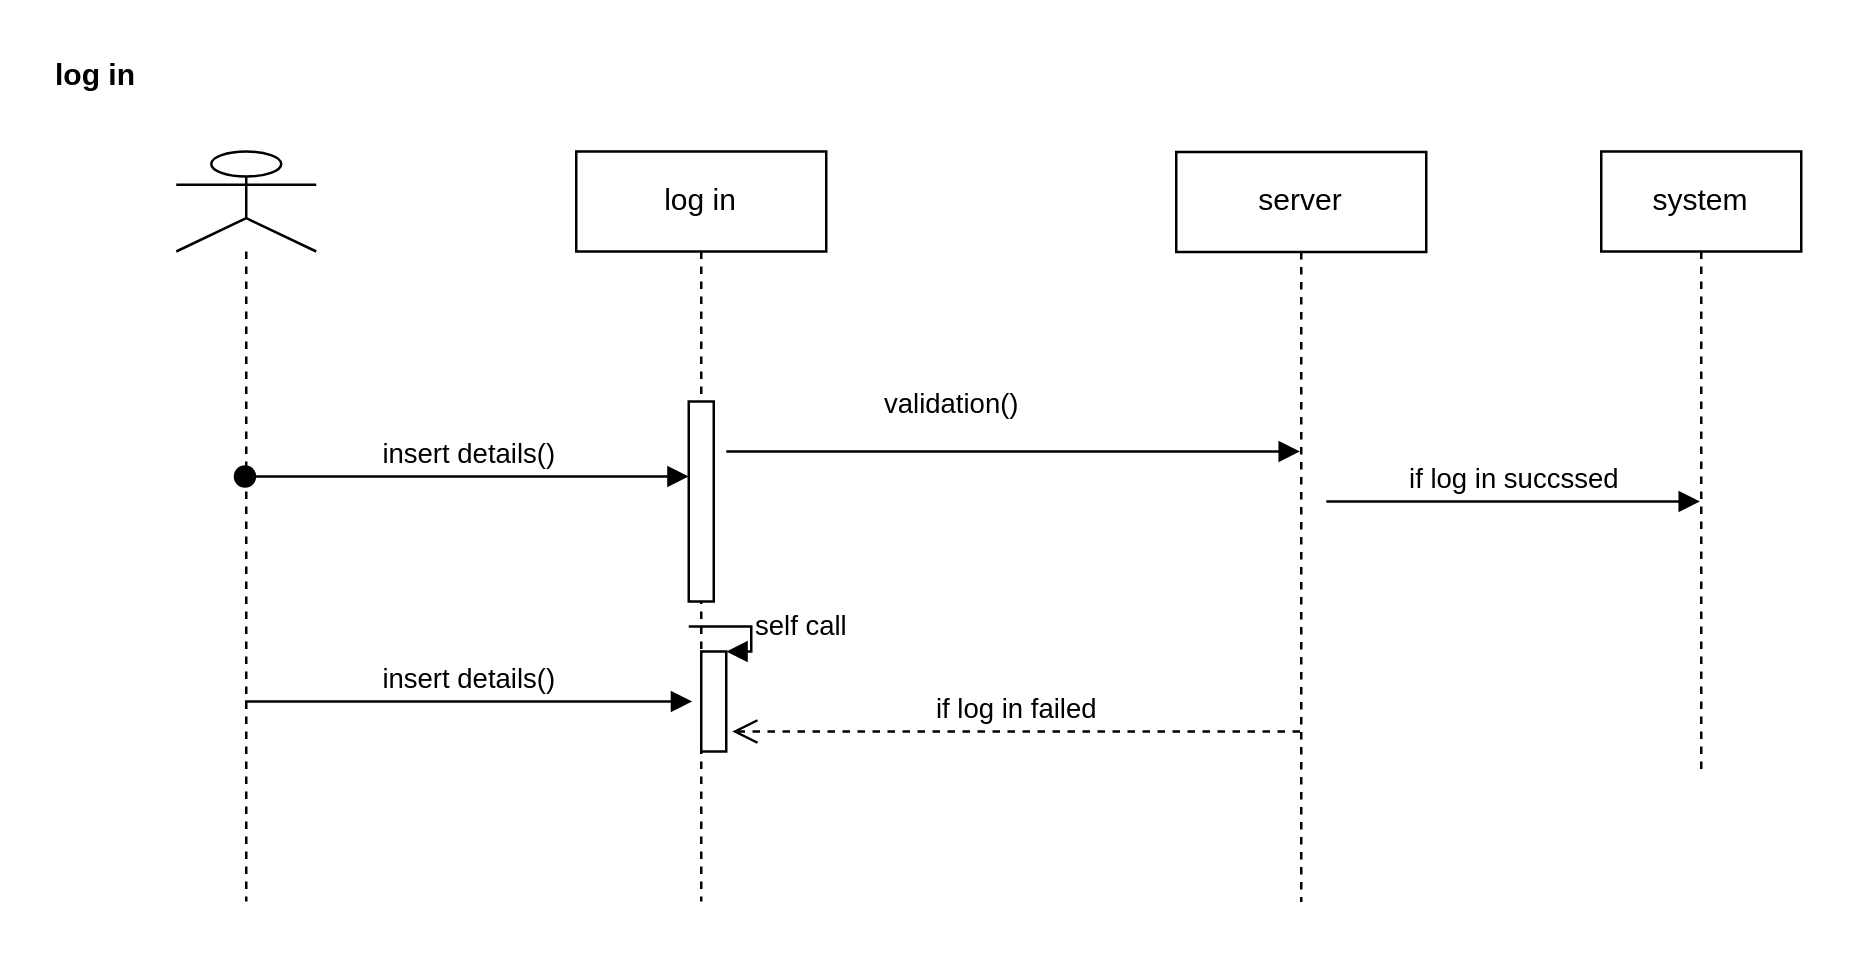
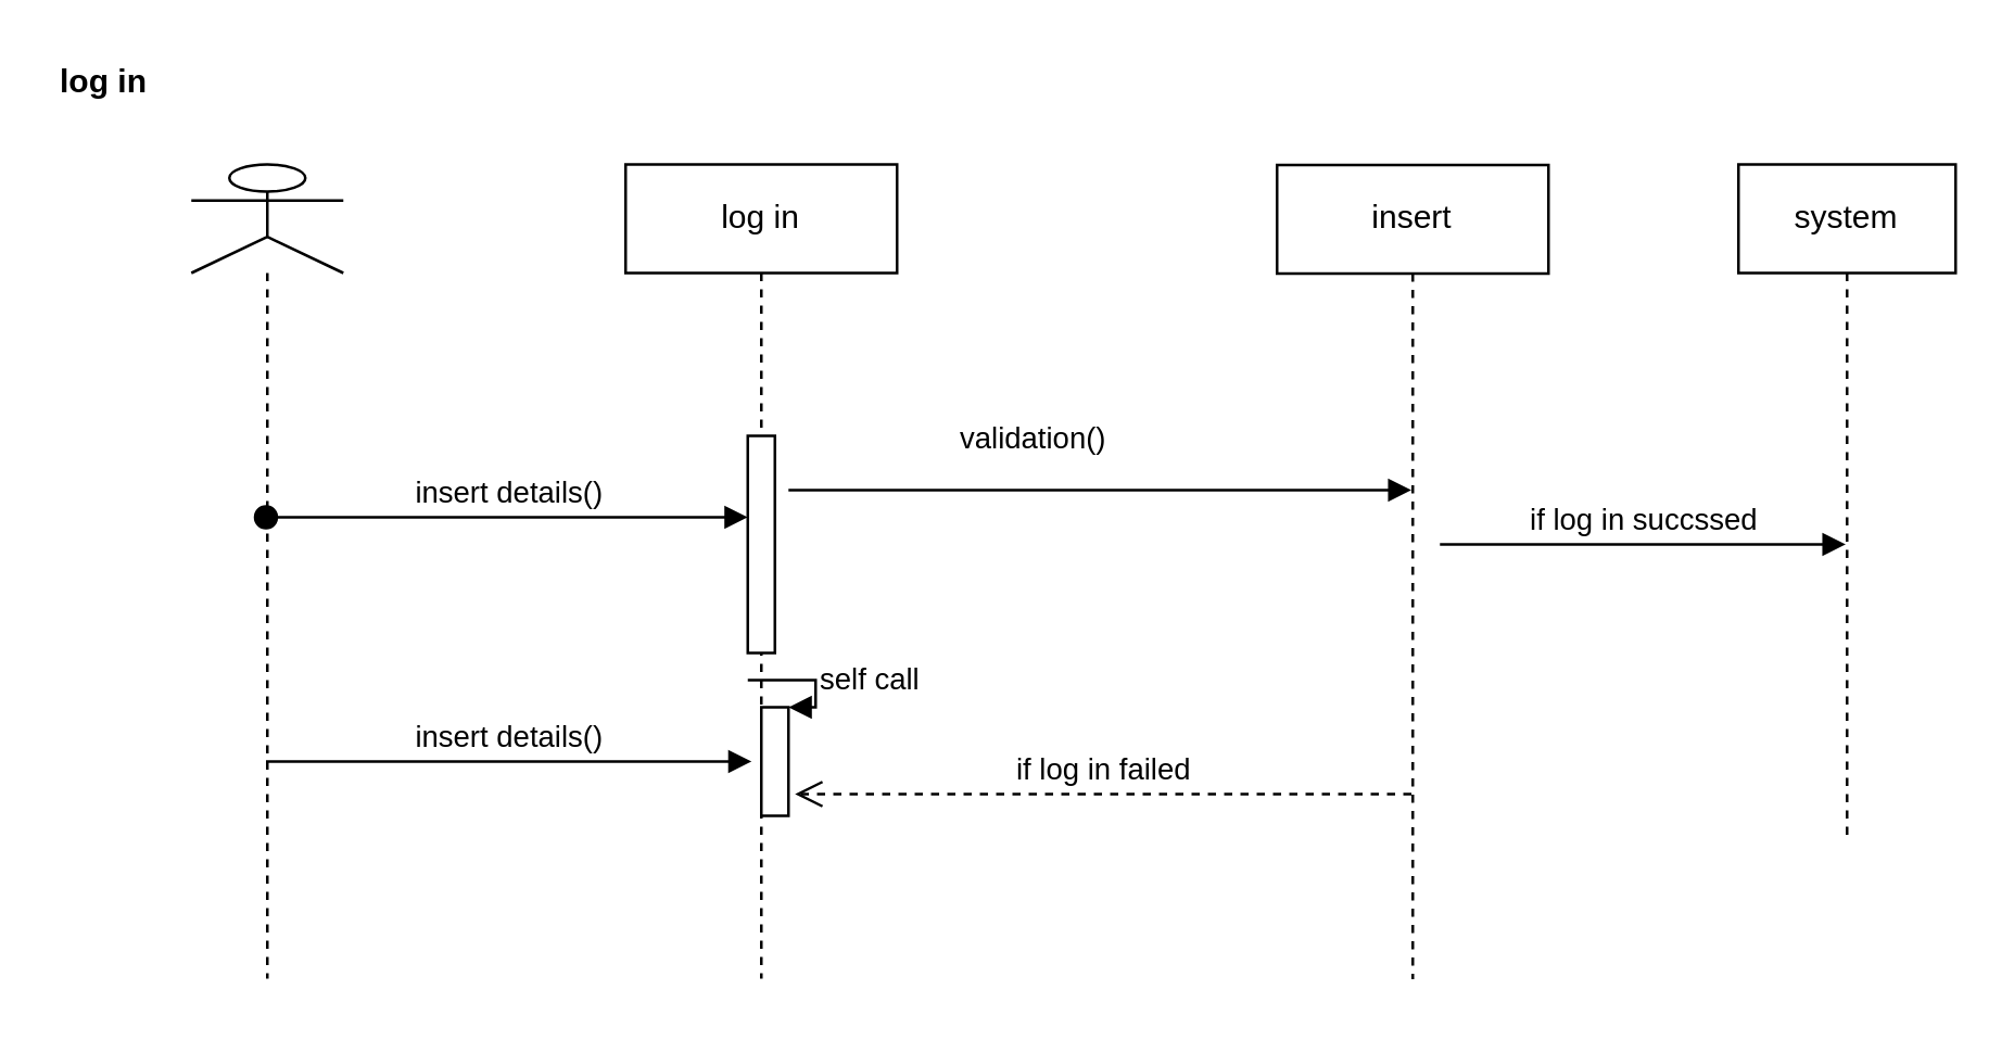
  <mxCell id="0" />
  <mxCell id="1" parent="0" />
  <mxCell id="2" value="" style="shape=umlLifeline;participant=umlActor;perimeter=lifelinePerimeter;whiteSpace=wrap;html=1;container=1;collapsible=0;recursiveResize=0;verticalAlign=top;spacingTop=36;labelBackgroundColor=#ffffff;outlineConnect=0;" vertex="1" parent="1"><mxGeometry x="70" y="60" width="56" height="300" as="geometry" /></mxCell>
  <mxCell id="3" value="&lt;b&gt;log in&lt;/b&gt;" style="text;html=1;resizable=0;points=[];autosize=1;align=left;verticalAlign=top;spacingTop=-4;" vertex="1" parent="1"><mxGeometry x="20" y="20" width="50" height="20" as="geometry" /></mxCell>
  <mxCell id="4" value="log in" style="shape=umlLifeline;perimeter=lifelinePerimeter;whiteSpace=wrap;html=1;container=1;collapsible=0;recursiveResize=0;outlineConnect=0;" vertex="1" parent="1"><mxGeometry x="230" y="60" width="100" height="300" as="geometry" /></mxCell>
  <mxCell id="5" value="" style="html=1;points=[];perimeter=orthogonalPerimeter;" vertex="1" parent="4"><mxGeometry x="45" y="100" width="10" height="80" as="geometry" /></mxCell>
  <mxCell id="6" value="" style="html=1;points=[];perimeter=orthogonalPerimeter;" vertex="1" parent="4"><mxGeometry x="50" y="200" width="10" height="40" as="geometry" /></mxCell>
  <mxCell id="7" value="self call" style="edgeStyle=orthogonalEdgeStyle;html=1;align=left;spacingLeft=2;endArrow=block;rounded=0;entryX=1;entryY=0;" edge="1" target="6" parent="4"><mxGeometry relative="1" as="geometry"><mxPoint x="45" y="190" as="sourcePoint" /><Array as="points"><mxPoint x="70" y="190" /></Array></mxGeometry></mxCell>
  <mxCell id="8" value="insert details()" style="html=1;verticalAlign=bottom;startArrow=oval;endArrow=block;startSize=8;" edge="1" target="5" parent="1" source="2"><mxGeometry relative="1" as="geometry"><mxPoint x="220" y="140" as="sourcePoint" /><Array as="points"><mxPoint x="180" y="190" /></Array></mxGeometry></mxCell>
- <mxCell id="9" value="server" style="shape=umlLifeline;perimeter=lifelinePerimeter;whiteSpace=wrap;html=1;container=1;collapsible=0;recursiveResize=0;outlineConnect=0;" vertex="1" parent="1"><mxGeometry x="470" y="60.2" width="100" height="300" as="geometry" /></mxCell>
+ <mxCell id="9" value="insert" style="shape=umlLifeline;perimeter=lifelinePerimeter;whiteSpace=wrap;html=1;container=1;collapsible=0;recursiveResize=0;outlineConnect=0;" vertex="1" parent="1"><mxGeometry x="470" y="60.2" width="100" height="300" as="geometry" /></mxCell>
  <mxCell id="10" value="validation()" style="html=1;verticalAlign=bottom;endArrow=block;" edge="1" parent="1" target="9"><mxGeometry x="-0.041" y="22" width="80" relative="1" as="geometry"><mxPoint x="290" y="180" as="sourcePoint" /><mxPoint x="440" y="190" as="targetPoint" /><Array as="points"><mxPoint x="400" y="180" /></Array><mxPoint x="-20" y="12" as="offset" /></mxGeometry></mxCell>
  <mxCell id="11" value="if log in failed" style="html=1;verticalAlign=bottom;endArrow=open;dashed=1;endSize=8;entryX=1.24;entryY=0.8;entryDx=0;entryDy=0;entryPerimeter=0;" edge="1" parent="1" source="9" target="6"><mxGeometry relative="1" as="geometry"><mxPoint x="520" y="300" as="sourcePoint" /><mxPoint x="20" y="380" as="targetPoint" /><Array as="points" /></mxGeometry></mxCell>
  <mxCell id="12" value="if log in succssed" style="html=1;verticalAlign=bottom;endArrow=block;" edge="1" parent="1" target="13"><mxGeometry width="80" relative="1" as="geometry"><mxPoint x="530" y="200" as="sourcePoint" /><mxPoint x="100" y="380" as="targetPoint" /><Array as="points"><mxPoint x="610" y="200" /></Array></mxGeometry></mxCell>
  <mxCell id="13" value="system" style="shape=umlLifeline;perimeter=lifelinePerimeter;whiteSpace=wrap;html=1;container=1;collapsible=0;recursiveResize=0;outlineConnect=0;" vertex="1" parent="1"><mxGeometry x="640" y="60" width="80" height="250" as="geometry" /></mxCell>
  <mxCell id="14" value="insert details()" style="html=1;verticalAlign=bottom;endArrow=block;entryX=-0.36;entryY=0.5;entryDx=0;entryDy=0;entryPerimeter=0;" edge="1" parent="1" source="2" target="6"><mxGeometry width="80" relative="1" as="geometry"><mxPoint x="20" y="380" as="sourcePoint" /><mxPoint x="100" y="380" as="targetPoint" /><Array as="points"><mxPoint x="170" y="280" /></Array></mxGeometry></mxCell>
